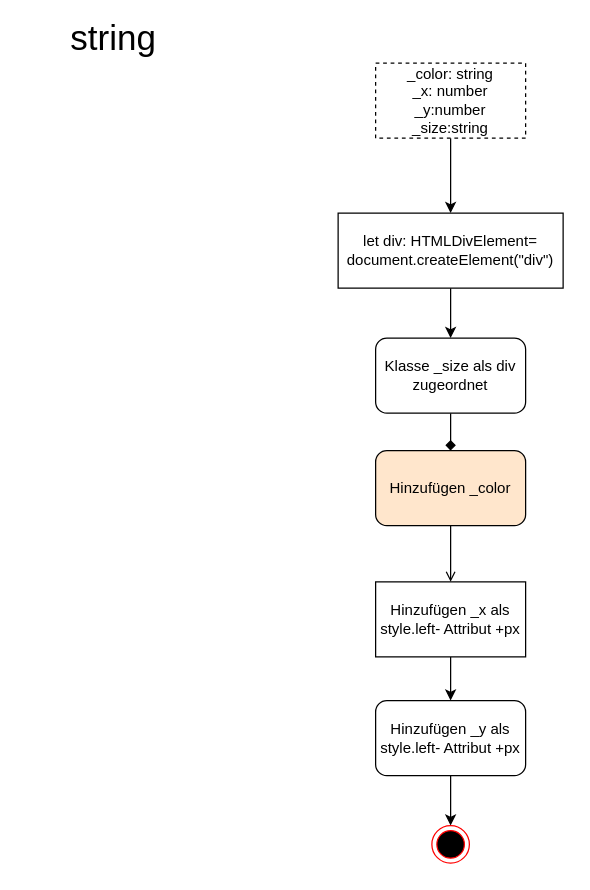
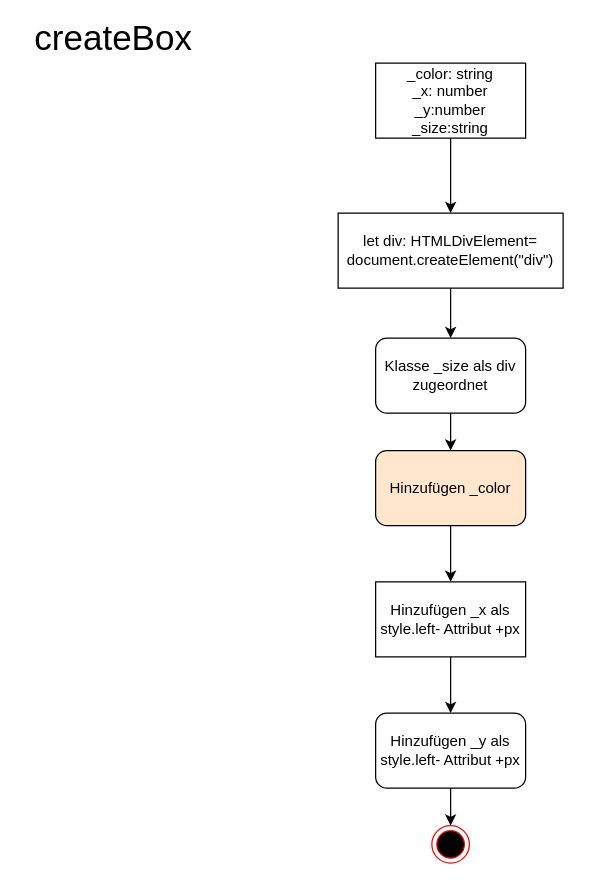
  <mxCell id="0" />
  <mxCell id="1" parent="0" />
- <mxCell id="2" value="&lt;font style=&quot;font-size: 28px&quot;&gt;string&lt;/font&gt;" style="text;html=1;align=center;verticalAlign=middle;resizable=0;points=[];autosize=1;" vertex="1" parent="1"><mxGeometry x="20" y="20" width="140" height="20" as="geometry" /></mxCell>
+ <mxCell id="2" value="&lt;font style=&quot;font-size: 28px&quot;&gt;createBox&lt;/font&gt;" style="text;html=1;align=center;verticalAlign=middle;resizable=0;points=[];autosize=1;" vertex="1" parent="1"><mxGeometry x="20" y="20" width="140" height="20" as="geometry" /></mxCell>
  <mxCell id="3" style="edgeStyle=orthogonalEdgeStyle;rounded=0;orthogonalLoop=1;jettySize=auto;html=1;exitX=0.5;exitY=1;exitDx=0;exitDy=0;entryX=0.5;entryY=0;entryDx=0;entryDy=0;" edge="1" parent="1" source="4" target="6"><mxGeometry relative="1" as="geometry" /></mxCell>
- <mxCell id="4" value="_color: string&lt;br&gt;_x: number&lt;br&gt;_y:number&lt;br&gt;_size:string" style="rounded=0;whiteSpace=wrap;html=1;dashed=1;" vertex="1" parent="1"><mxGeometry x="300" y="50" width="120" height="60" as="geometry" /></mxCell>
+ <mxCell id="4" value="_color: string&lt;br&gt;_x: number&lt;br&gt;_y:number&lt;br&gt;_size:string" style="rounded=0;whiteSpace=wrap;html=1;" vertex="1" parent="1"><mxGeometry x="300" y="50" width="120" height="60" as="geometry" /></mxCell>
  <mxCell id="5" style="edgeStyle=orthogonalEdgeStyle;rounded=0;orthogonalLoop=1;jettySize=auto;html=1;exitX=0.5;exitY=1;exitDx=0;exitDy=0;entryX=0.5;entryY=0;entryDx=0;entryDy=0;" edge="1" parent="1" source="6" target="8"><mxGeometry relative="1" as="geometry" /></mxCell>
  <mxCell id="6" value="let div: HTMLDivElement=&lt;br&gt;document.createElement(&quot;div&quot;)" style="rounded=0;whiteSpace=wrap;html=1;" vertex="1" parent="1"><mxGeometry x="270" y="170" width="180" height="60" as="geometry" /></mxCell>
- <mxCell id="7" style="edgeStyle=orthogonalEdgeStyle;rounded=0;orthogonalLoop=1;jettySize=auto;html=1;exitX=0.5;exitY=1;exitDx=0;exitDy=0;entryX=0.5;entryY=0;entryDx=0;entryDy=0;endArrow=diamond;" edge="1" parent="1" source="8" target="10"><mxGeometry relative="1" as="geometry" /></mxCell>
+ <mxCell id="7" style="edgeStyle=orthogonalEdgeStyle;rounded=0;orthogonalLoop=1;jettySize=auto;html=1;exitX=0.5;exitY=1;exitDx=0;exitDy=0;entryX=0.5;entryY=0;entryDx=0;entryDy=0;" edge="1" parent="1" source="8" target="10"><mxGeometry relative="1" as="geometry" /></mxCell>
  <mxCell id="8" value="Klasse _size als div zugeordnet" style="rounded=1;whiteSpace=wrap;html=1;" vertex="1" parent="1"><mxGeometry x="300" y="270" width="120" height="60" as="geometry" /></mxCell>
- <mxCell id="9" style="edgeStyle=orthogonalEdgeStyle;rounded=0;orthogonalLoop=1;jettySize=auto;html=1;exitX=0.5;exitY=1;exitDx=0;exitDy=0;entryX=0.5;entryY=0;entryDx=0;entryDy=0;endArrow=open;" edge="1" parent="1" source="10" target="12"><mxGeometry relative="1" as="geometry" /></mxCell>
+ <mxCell id="9" style="edgeStyle=orthogonalEdgeStyle;rounded=0;orthogonalLoop=1;jettySize=auto;html=1;exitX=0.5;exitY=1;exitDx=0;exitDy=0;entryX=0.5;entryY=0;entryDx=0;entryDy=0;" edge="1" parent="1" source="10" target="12"><mxGeometry relative="1" as="geometry" /></mxCell>
  <mxCell id="10" value="Hinzufügen _color" style="rounded=1;whiteSpace=wrap;html=1;fillColor=#ffe6cc;" vertex="1" parent="1"><mxGeometry x="300" y="360" width="120" height="60" as="geometry" /></mxCell>
  <mxCell id="11" style="edgeStyle=orthogonalEdgeStyle;rounded=0;orthogonalLoop=1;jettySize=auto;html=1;exitX=0.5;exitY=1;exitDx=0;exitDy=0;" edge="1" parent="1" source="12" target="14"><mxGeometry relative="1" as="geometry" /></mxCell>
  <mxCell id="12" value="Hinzufügen _x als style.left- Attribut +px" style="whiteSpace=wrap;html=1;rounded=0;" vertex="1" parent="1"><mxGeometry x="300" y="465" width="120" height="60" as="geometry" /></mxCell>
  <mxCell id="13" style="edgeStyle=orthogonalEdgeStyle;rounded=0;orthogonalLoop=1;jettySize=auto;html=1;exitX=0.5;exitY=1;exitDx=0;exitDy=0;entryX=0.5;entryY=0;entryDx=0;entryDy=0;" edge="1" parent="1" source="14" target="15"><mxGeometry relative="1" as="geometry" /></mxCell>
- <mxCell id="14" value="Hinzufügen _y als style.left- Attribut +px" style="rounded=1;whiteSpace=wrap;html=1;" vertex="1" parent="1"><mxGeometry x="300" y="560" width="120" height="60" as="geometry" /></mxCell>
+ <mxCell id="14" value="Hinzufügen _y als style.left- Attribut +px" style="rounded=1;whiteSpace=wrap;html=1;" vertex="1" parent="1"><mxGeometry x="300" y="570" width="120" height="60" as="geometry" /></mxCell>
  <mxCell id="15" value="" style="ellipse;html=1;shape=endState;fillColor=#000000;strokeColor=#ff0000;" vertex="1" parent="1"><mxGeometry x="345" y="660" width="30" height="30" as="geometry" /></mxCell>
